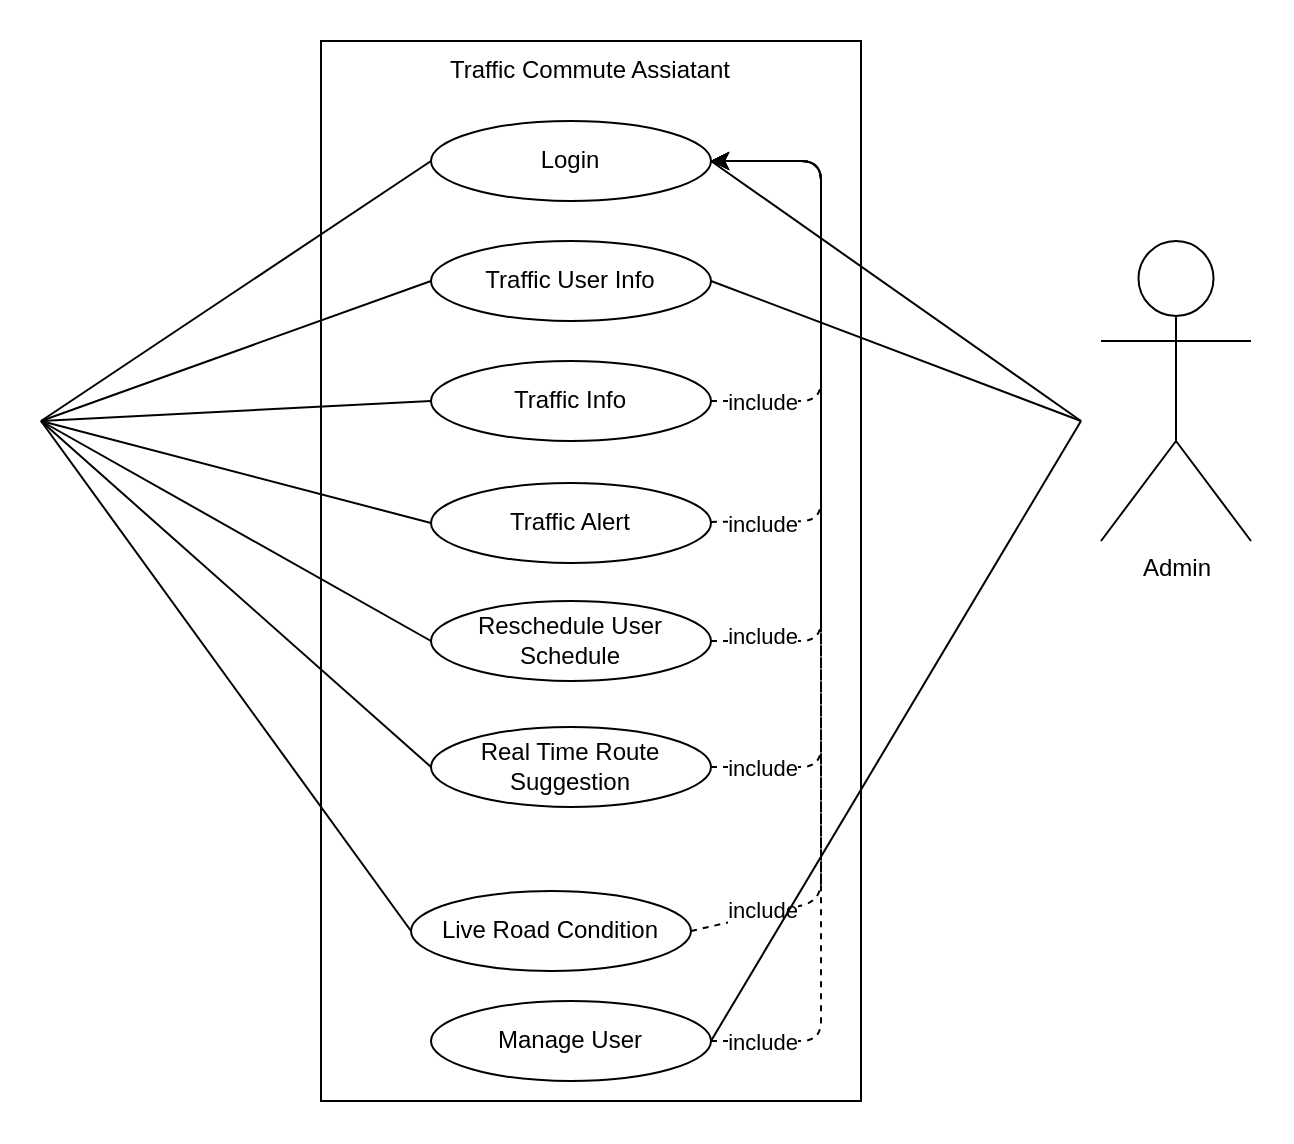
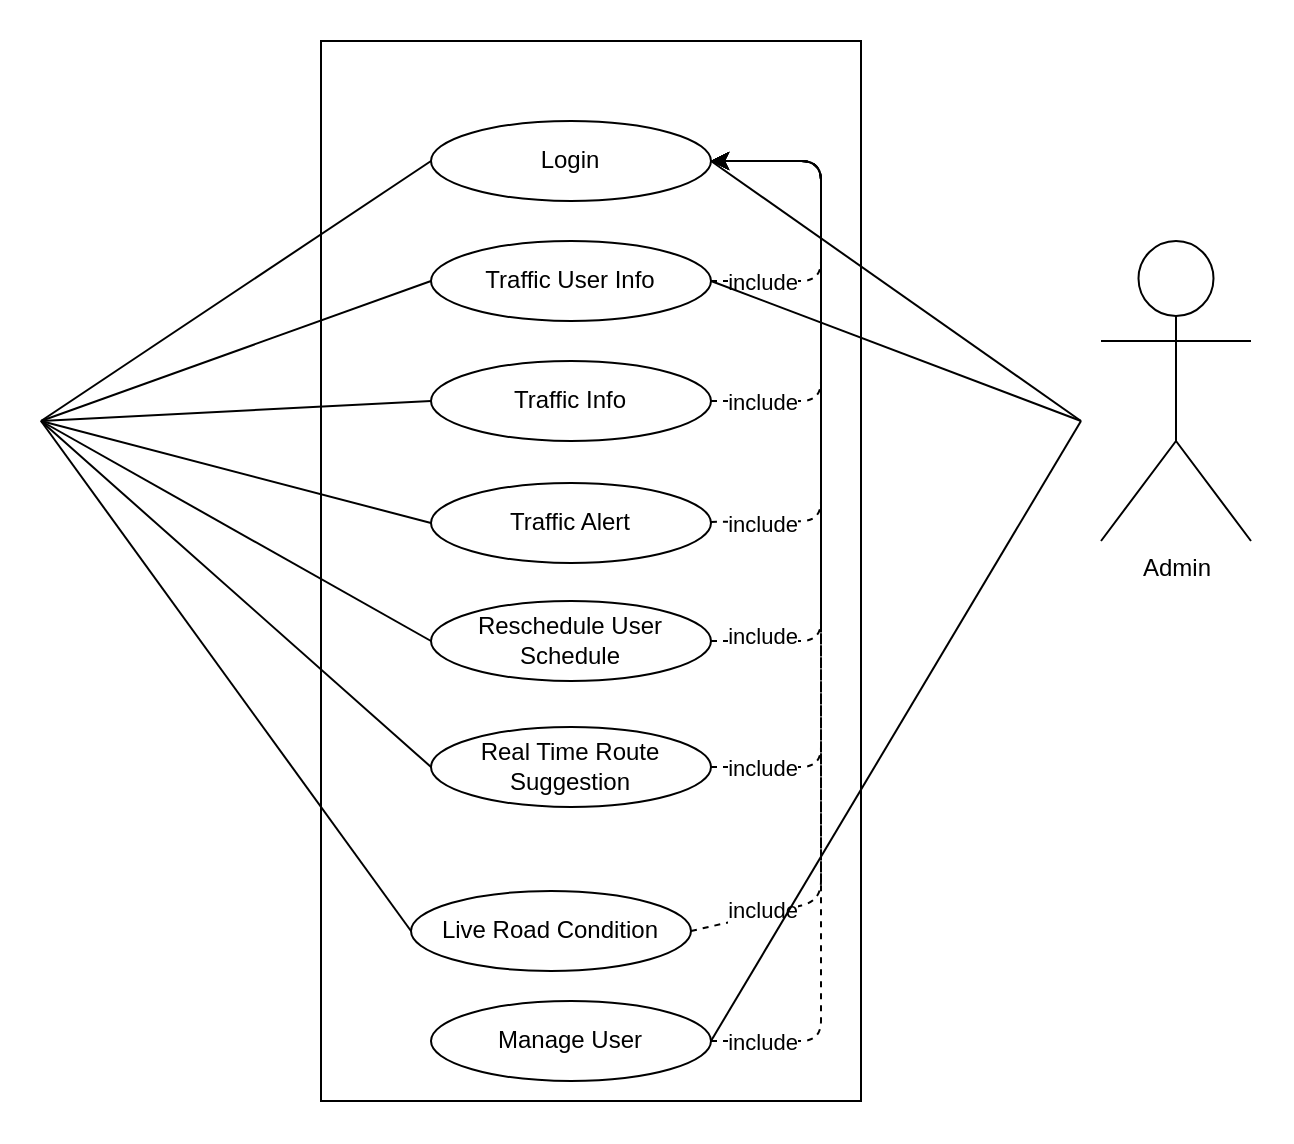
  <mxCell id="0" />
  <mxCell id="1" parent="0" />
  <mxCell id="2" value="" style="whiteSpace=wrap;html=1;" vertex="1" parent="1"><mxGeometry x="160" y="20" width="270" height="530" as="geometry" /></mxCell>
  <mxCell id="3" value="Login" style="ellipse;whiteSpace=wrap;html=1;" parent="1" vertex="1"><mxGeometry x="215" y="60" width="140" height="40" as="geometry" /></mxCell>
+ <mxCell id="4" style="edgeStyle=none;html=1;entryX=1;entryY=0.5;entryDx=0;entryDy=0;dashed=1;" parent="1" source="6" target="3" edge="1"><mxGeometry relative="1" as="geometry"><Array as="points"><mxPoint x="410" y="140" /><mxPoint x="410" y="80" /></Array></mxGeometry></mxCell>
+ <mxCell id="5" value="include" style="edgeLabel;html=1;align=center;verticalAlign=middle;resizable=0;points=[];" parent="4" vertex="1" connectable="0"><mxGeometry x="-0.133" relative="1" as="geometry"><mxPoint x="-30" y="19" as="offset" /></mxGeometry></mxCell>
  <mxCell id="6" value="Traffic User Info" style="ellipse;whiteSpace=wrap;html=1;" parent="1" vertex="1"><mxGeometry x="215" y="120" width="140" height="40" as="geometry" /></mxCell>
  <mxCell id="7" style="edgeStyle=none;html=1;entryX=1;entryY=0.5;entryDx=0;entryDy=0;dashed=1;" parent="1" source="9" target="3" edge="1"><mxGeometry relative="1" as="geometry"><Array as="points"><mxPoint x="410" y="200" /><mxPoint x="410" y="140" /><mxPoint x="410" y="80" /></Array></mxGeometry></mxCell>
  <mxCell id="8" value="include" style="edgeLabel;html=1;align=center;verticalAlign=middle;resizable=0;points=[];" parent="7" vertex="1" connectable="0"><mxGeometry x="0.227" y="2" relative="1" as="geometry"><mxPoint x="-28" y="86" as="offset" /></mxGeometry></mxCell>
  <mxCell id="9" value="Traffic Info" style="ellipse;whiteSpace=wrap;html=1;" parent="1" vertex="1"><mxGeometry x="215" y="180" width="140" height="40" as="geometry" /></mxCell>
  <mxCell id="10" value="Reschedule User Schedule" style="ellipse;whiteSpace=wrap;html=1;" parent="1" vertex="1"><mxGeometry x="215" y="300" width="140" height="40" as="geometry" /></mxCell>
  <mxCell id="11" style="edgeStyle=none;html=1;dashed=1;exitX=1;exitY=0.5;exitDx=0;exitDy=0;" parent="1" source="13" edge="1"><mxGeometry relative="1" as="geometry"><Array as="points"><mxPoint x="410" y="383" /><mxPoint x="410" y="80" /></Array><mxPoint x="355" y="80" as="targetPoint" /></mxGeometry></mxCell>
  <mxCell id="12" value="include" style="edgeLabel;html=1;align=center;verticalAlign=middle;resizable=0;points=[];" parent="11" vertex="1" connectable="0"><mxGeometry x="0.315" relative="1" as="geometry"><mxPoint x="-30" y="217" as="offset" /></mxGeometry></mxCell>
  <mxCell id="13" value="Real Time Route Suggestion" style="ellipse;whiteSpace=wrap;html=1;" parent="1" vertex="1"><mxGeometry x="215" y="363" width="140" height="40" as="geometry" /></mxCell>
  <mxCell id="14" value="" style="endArrow=none;startArrow=none;endFill=0;startFill=0;endSize=8;html=1;verticalAlign=bottom;labelBackgroundColor=none;strokeWidth=1;entryX=0;entryY=0.5;entryDx=0;entryDy=0;" parent="1" edge="1" target="9"><mxGeometry width="160" relative="1" as="geometry"><mxPoint x="20" y="210" as="sourcePoint" /><mxPoint x="140" y="210" as="targetPoint" /></mxGeometry></mxCell>
  <mxCell id="15" value="" style="endArrow=none;startArrow=none;endFill=0;startFill=0;endSize=8;html=1;verticalAlign=bottom;labelBackgroundColor=none;strokeWidth=1;entryX=0;entryY=0.5;entryDx=0;entryDy=0;" parent="1" edge="1" target="3"><mxGeometry width="160" relative="1" as="geometry"><mxPoint x="20" y="210" as="sourcePoint" /><mxPoint x="140" y="80" as="targetPoint" /></mxGeometry></mxCell>
  <mxCell id="16" value="" style="endArrow=none;startArrow=none;endFill=0;startFill=0;endSize=8;html=1;verticalAlign=bottom;labelBackgroundColor=none;strokeWidth=1;entryX=0;entryY=0.5;entryDx=0;entryDy=0;" parent="1" edge="1" target="6"><mxGeometry width="160" relative="1" as="geometry"><mxPoint x="20" y="210" as="sourcePoint" /><mxPoint x="140" y="140" as="targetPoint" /></mxGeometry></mxCell>
  <mxCell id="17" value="" style="endArrow=none;startArrow=none;endFill=0;startFill=0;endSize=8;html=1;verticalAlign=bottom;labelBackgroundColor=none;strokeWidth=1;entryX=0;entryY=0.5;entryDx=0;entryDy=0;" parent="1" edge="1" target="21"><mxGeometry width="160" relative="1" as="geometry"><mxPoint x="20" y="210" as="sourcePoint" /><mxPoint x="140" y="260" as="targetPoint" /></mxGeometry></mxCell>
  <mxCell id="18" value="" style="endArrow=none;startArrow=none;endFill=0;startFill=0;endSize=8;html=1;verticalAlign=bottom;labelBackgroundColor=none;strokeWidth=1;entryX=0;entryY=0.5;entryDx=0;entryDy=0;" parent="1" edge="1" target="10"><mxGeometry width="160" relative="1" as="geometry"><mxPoint x="20" y="210" as="sourcePoint" /><mxPoint x="140" y="320" as="targetPoint" /></mxGeometry></mxCell>
  <mxCell id="19" style="edgeStyle=none;html=1;entryX=1;entryY=0.5;entryDx=0;entryDy=0;dashed=1;" parent="1" source="21" target="3" edge="1"><mxGeometry relative="1" as="geometry"><Array as="points"><mxPoint x="410" y="260" /><mxPoint x="410" y="80" /></Array></mxGeometry></mxCell>
  <mxCell id="20" value="include" style="edgeLabel;html=1;align=center;verticalAlign=middle;resizable=0;points=[];" parent="19" vertex="1" connectable="0"><mxGeometry x="0.152" relative="1" as="geometry"><mxPoint x="-30" y="113" as="offset" /></mxGeometry></mxCell>
  <mxCell id="21" value="Traffic Alert" style="ellipse;whiteSpace=wrap;html=1;" parent="1" vertex="1"><mxGeometry x="215" y="241" width="140" height="40" as="geometry" /></mxCell>
  <mxCell id="22" value="" style="endArrow=none;startArrow=none;endFill=0;startFill=0;endSize=8;html=1;verticalAlign=bottom;labelBackgroundColor=none;strokeWidth=1;entryX=0;entryY=0.5;entryDx=0;entryDy=0;" parent="1" edge="1" target="13"><mxGeometry width="160" relative="1" as="geometry"><mxPoint x="20" y="210" as="sourcePoint" /><mxPoint x="140" y="380" as="targetPoint" /></mxGeometry></mxCell>
  <mxCell id="23" value="Live Road Condition" style="ellipse;whiteSpace=wrap;html=1;" parent="1" vertex="1"><mxGeometry x="205" y="445" width="140" height="40" as="geometry" /></mxCell>
  <mxCell id="24" value="Manage User" style="ellipse;whiteSpace=wrap;html=1;" parent="1" vertex="1"><mxGeometry x="215" y="500" width="140" height="40" as="geometry" /></mxCell>
  <mxCell id="25" style="edgeStyle=none;html=1;entryX=1;entryY=0.5;entryDx=0;entryDy=0;dashed=1;exitX=1;exitY=0.5;exitDx=0;exitDy=0;" parent="1" source="23" target="3" edge="1"><mxGeometry relative="1" as="geometry"><Array as="points"><mxPoint x="410" y="450" /><mxPoint x="410" y="80" /></Array><mxPoint x="364.71" y="391.181" as="sourcePoint" /><mxPoint x="365" y="271" as="targetPoint" /></mxGeometry></mxCell>
  <mxCell id="26" value="include" style="edgeLabel;html=1;align=center;verticalAlign=middle;resizable=0;points=[];" parent="25" vertex="1" connectable="0"><mxGeometry x="0.315" relative="1" as="geometry"><mxPoint x="-30" y="261" as="offset" /></mxGeometry></mxCell>
  <mxCell id="27" style="edgeStyle=none;html=1;dashed=1;exitX=1;exitY=0.5;exitDx=0;exitDy=0;entryX=1;entryY=0.5;entryDx=0;entryDy=0;" parent="1" source="10" target="3" edge="1"><mxGeometry relative="1" as="geometry"><Array as="points"><mxPoint x="410" y="320" /><mxPoint x="410" y="80" /></Array><mxPoint x="365" y="150" as="sourcePoint" /><mxPoint x="360" y="80" as="targetPoint" /></mxGeometry></mxCell>
  <mxCell id="28" value="include" style="edgeLabel;html=1;align=center;verticalAlign=middle;resizable=0;points=[];" parent="27" vertex="1" connectable="0"><mxGeometry x="-0.133" relative="1" as="geometry"><mxPoint x="-30" y="94" as="offset" /></mxGeometry></mxCell>
  <mxCell id="29" style="edgeStyle=none;html=1;entryX=1;entryY=0.5;entryDx=0;entryDy=0;dashed=1;exitX=1;exitY=0.5;exitDx=0;exitDy=0;" parent="1" source="24" target="3" edge="1"><mxGeometry relative="1" as="geometry"><Array as="points"><mxPoint x="410" y="520" /><mxPoint x="410" y="80" /></Array><mxPoint x="365" y="460" as="sourcePoint" /><mxPoint x="365" y="90" as="targetPoint" /></mxGeometry></mxCell>
  <mxCell id="30" value="include" style="edgeLabel;html=1;align=center;verticalAlign=middle;resizable=0;points=[];" parent="29" vertex="1" connectable="0"><mxGeometry x="0.315" relative="1" as="geometry"><mxPoint x="-30" y="307" as="offset" /></mxGeometry></mxCell>
  <mxCell id="31" value="" style="endArrow=none;startArrow=none;endFill=0;startFill=0;endSize=8;html=1;verticalAlign=bottom;labelBackgroundColor=none;strokeWidth=1;entryX=0;entryY=0.5;entryDx=0;entryDy=0;" parent="1" edge="1" target="23"><mxGeometry width="160" relative="1" as="geometry"><mxPoint x="20" y="210" as="sourcePoint" /><mxPoint x="140" y="440" as="targetPoint" /></mxGeometry></mxCell>
  <mxCell id="32" value="" style="endArrow=none;startArrow=none;endFill=0;startFill=0;endSize=8;html=1;verticalAlign=bottom;labelBackgroundColor=none;strokeWidth=1;entryX=1;entryY=0.5;entryDx=0;entryDy=0;" parent="1" edge="1" target="24"><mxGeometry width="160" relative="1" as="geometry"><mxPoint x="540" y="210" as="sourcePoint" /><mxPoint x="450" y="510" as="targetPoint" /></mxGeometry></mxCell>
  <mxCell id="33" value="Admin" style="shape=umlActor;verticalLabelPosition=bottom;verticalAlign=top;html=1;" parent="1" vertex="1"><mxGeometry x="550" y="120" width="75" height="150" as="geometry" /></mxCell>
  <mxCell id="34" value="" style="endArrow=none;startArrow=none;endFill=0;startFill=0;endSize=8;html=1;verticalAlign=bottom;labelBackgroundColor=none;strokeWidth=1;entryX=1;entryY=0.5;entryDx=0;entryDy=0;" parent="1" edge="1" target="3"><mxGeometry width="160" relative="1" as="geometry"><mxPoint x="540" y="210" as="sourcePoint" /><mxPoint x="450" y="80" as="targetPoint" /></mxGeometry></mxCell>
  <mxCell id="35" value="" style="endArrow=none;startArrow=none;endFill=0;startFill=0;endSize=8;html=1;verticalAlign=bottom;labelBackgroundColor=none;strokeWidth=1;entryX=1;entryY=0.5;entryDx=0;entryDy=0;" parent="1" edge="1" target="6"><mxGeometry width="160" relative="1" as="geometry"><mxPoint x="540" y="210" as="sourcePoint" /><mxPoint x="450" y="140" as="targetPoint" /></mxGeometry></mxCell>
- <mxCell id="36" value="Traffic Commute Assiatant" style="text;strokeColor=none;align=center;fillColor=none;html=1;verticalAlign=middle;whiteSpace=wrap;rounded=0;" vertex="1" parent="1"><mxGeometry x="195" y="20" width="200" height="30" as="geometry" /></mxCell>
